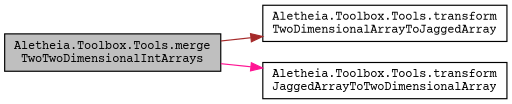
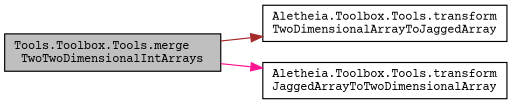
  digraph {
    rankdir=LR
    fontname="Courier Prime"
    node [color=black fillcolor=white fontname="Courier Prime" fontsize=10 shape=record style=filled]
    edge [fontname="Courier Prime" fontsize=10 labelfontname=Helvetica labelfontsize=10 style=solid]
-   n1 [fillcolor=grey75 fontcolor=black height=0.2 label="Aletheia.Toolbox.Tools.merge\lTwoTwoDimensionalIntArrays" width=0.4]
+   n1 [fillcolor=grey75 fontcolor=black height=0.2 label="Tools.Toolbox.Tools.merge\lTwoTwoDimensionalIntArrays" width=0.4]
    n2 [height=0.2 label="Aletheia.Toolbox.Tools.transform\lTwoDimensionalArrayToJaggedArray" width=0.4]
    n3 [height=0.2 label="Aletheia.Toolbox.Tools.transform\lJaggedArrayToTwoDimensionalArray" width=0.4]
    n1 -> n2 [color=brown]
    n1 -> n3 [color=deeppink]
  }
